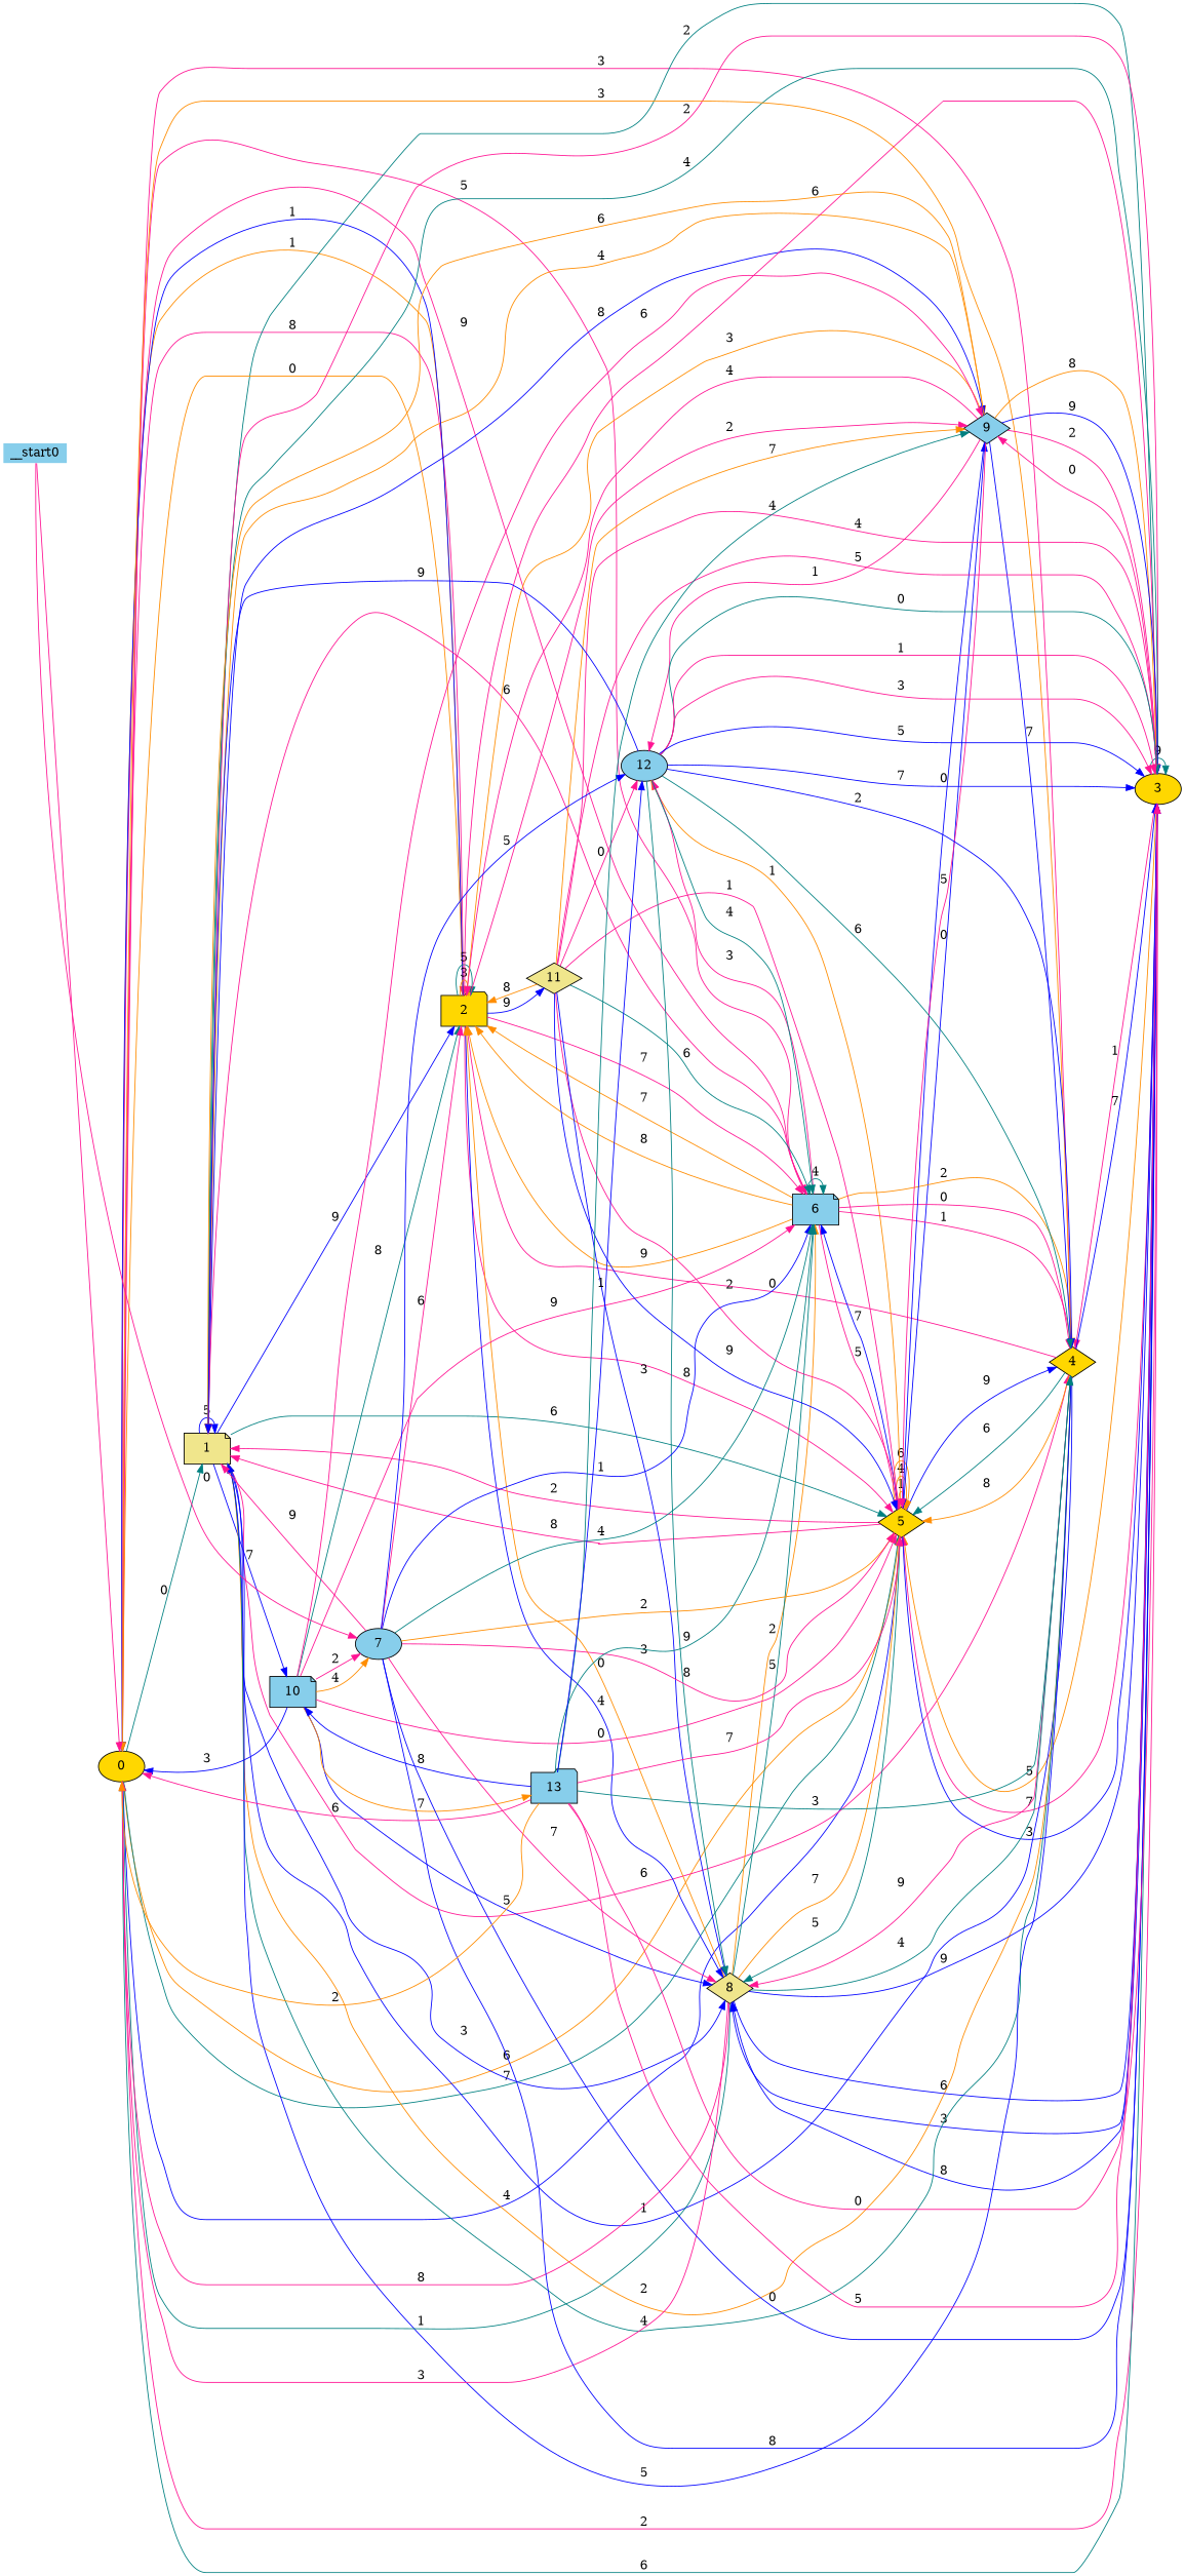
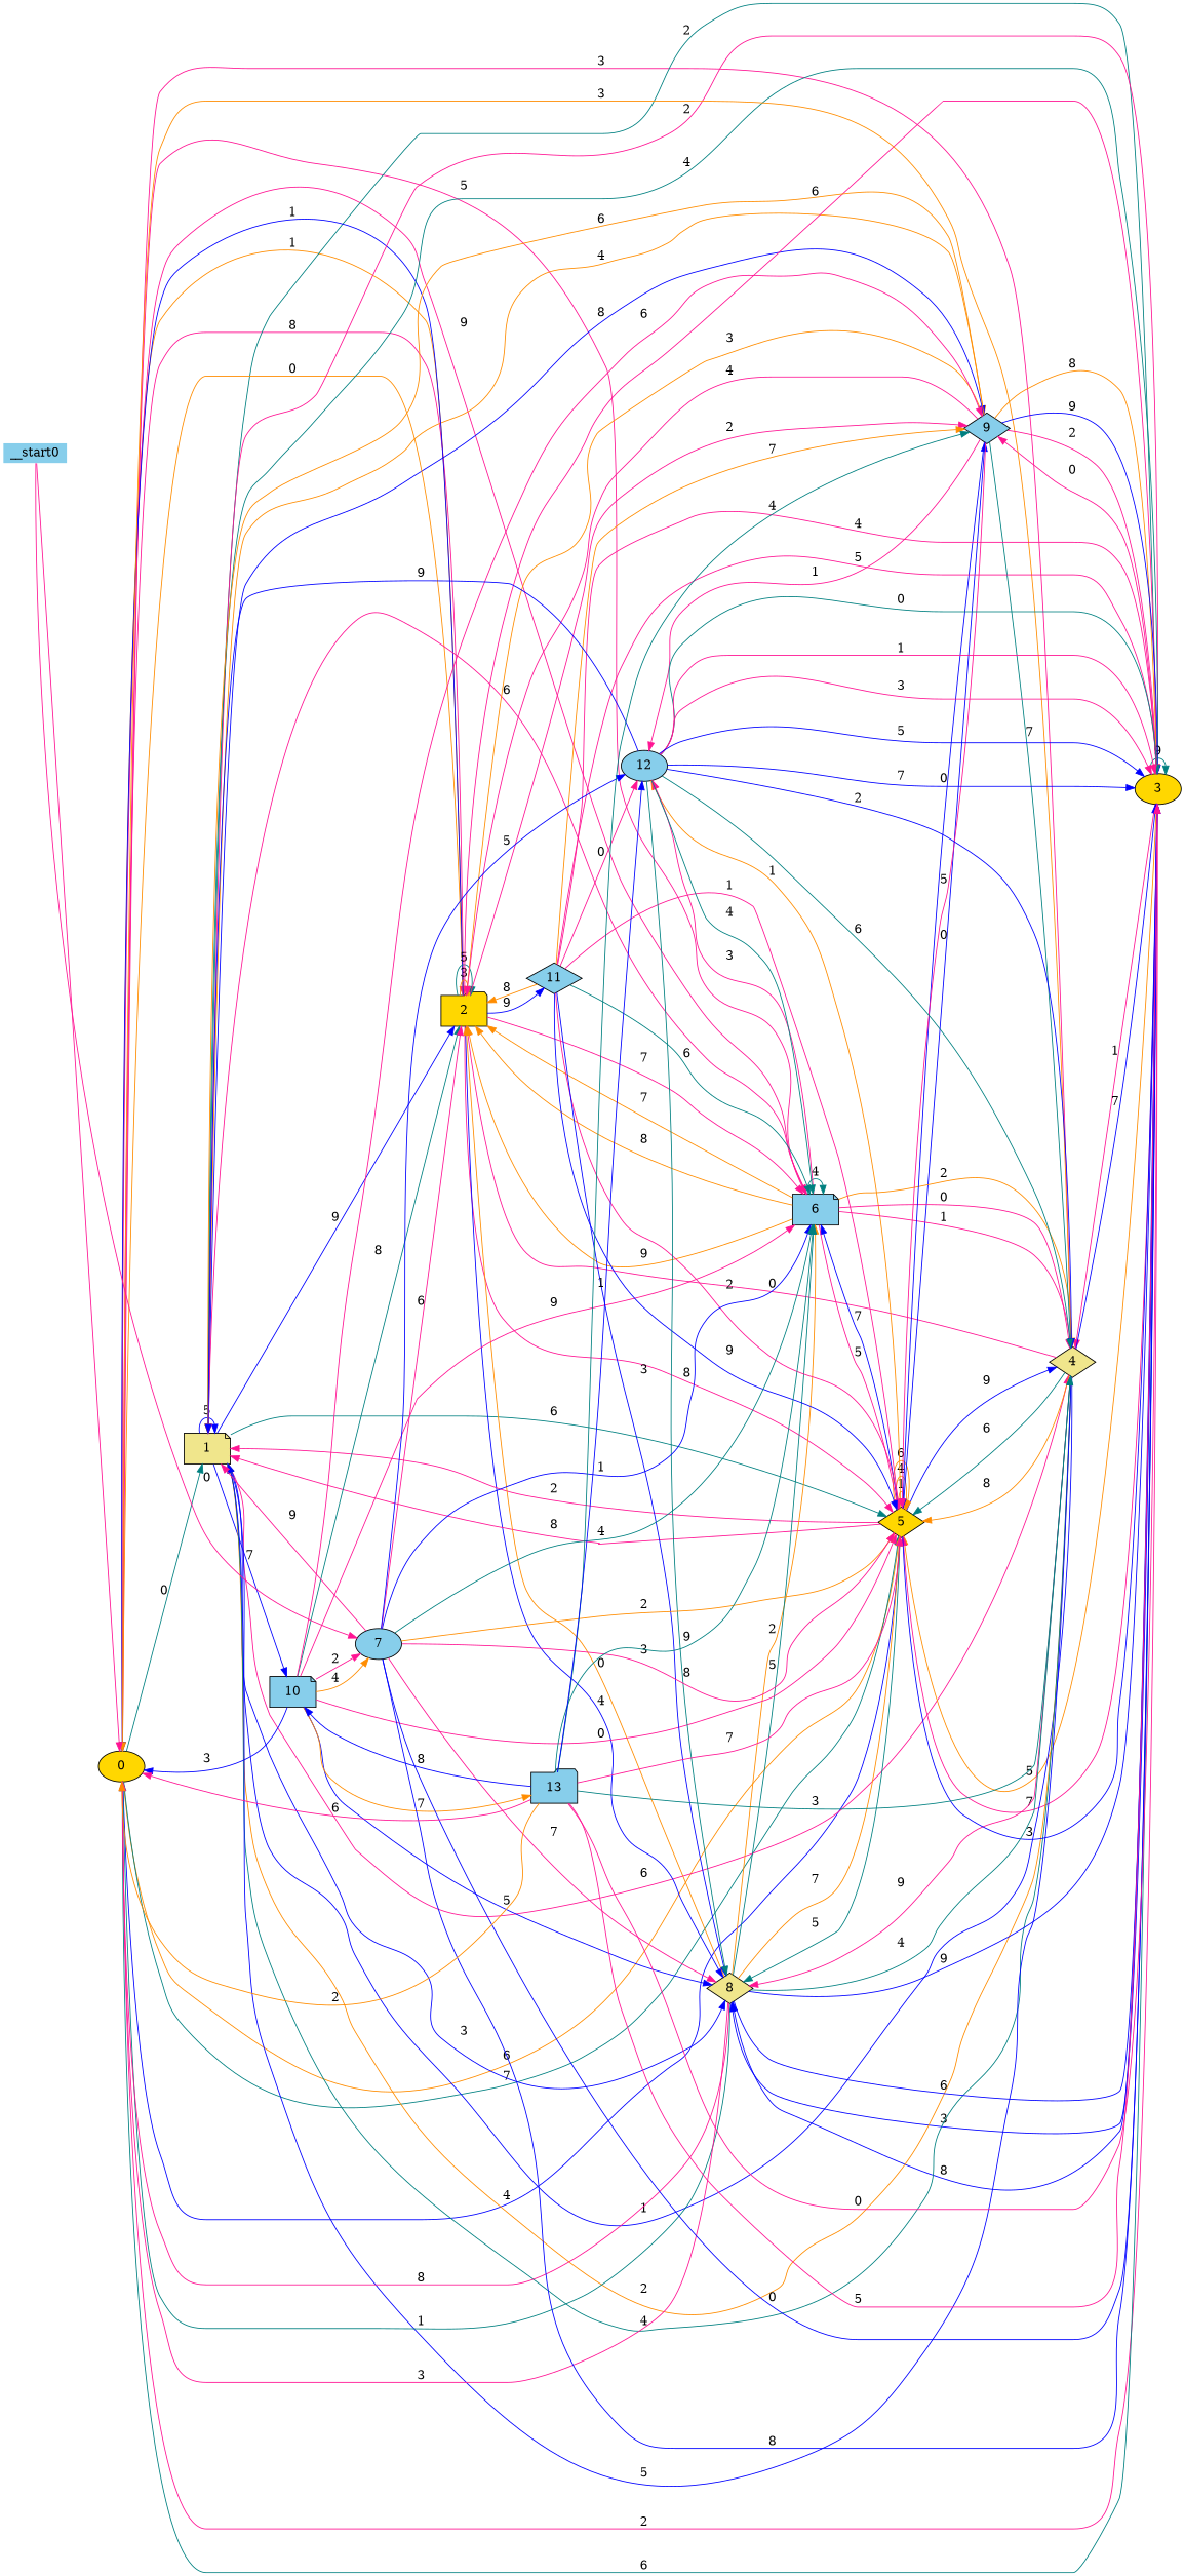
  digraph {
    rankdir=LR
    node [fillcolor=skyblue shape=diamond style=filled]
    edge [color=deeppink]
    n1 [fillcolor=gold label=0 shape=ellipse]
    n2 [fillcolor=khaki label=1 shape=note]
    n3 [fillcolor=gold label=2 shape=folder]
    n4 [fillcolor=gold label=3 shape=ellipse]
-   n5 [fillcolor=gold label=4]
+   n5 [fillcolor=khaki label=4]
    n6 [fillcolor=gold label=5]
    n7 [label=6 shape=note]
    n8 [fillcolor=khaki label=8]
    n9 [label=9]
    n10 [label=10 shape=note]
-   n11 [fillcolor=khaki label=11]
+   n11 [label=11]
    n12 [label=12 shape=ellipse]
    n13 [label=7 shape=ellipse]
    n14 [label=13 shape=folder]
    __start0 [height=0 shape=none width=0]
    n1 -> n2 [color=teal label=0]
    n1 -> n3 [color=darkorange label=1]
    n1 -> n3 [label=8]
    n1 -> n4 [label=2]
    n1 -> n5 [label=3]
    n1 -> n6 [color=blue label=4]
    n1 -> n6 [color=darkorange label=6]
    n1 -> n6 [color=teal label=7]
    n1 -> n7 [label=5]
    n1 -> n7 [label=9]
    n2 -> n2 [color=blue label=5]
    n2 -> n3 [color=blue label=9]
    n2 -> n4 [color=teal label=2]
    n2 -> n5 [label=6]
    n2 -> n6 [color=teal label=6]
    n2 -> n8 [color=blue label=3]
    n2 -> n9 [color=darkorange label=4]
    n2 -> n9 [color=blue label=8]
    n2 -> n10 [color=blue label=7]
    n3 -> n1 [color=darkorange label=0]
    n3 -> n1 [color=blue label=1]
    n3 -> n3 [color=darkorange label=3]
    n3 -> n3 [color=teal label=5]
    n3 -> n4 [label=6]
    n3 -> n6 [label=8]
    n3 -> n7 [label=7]
    n3 -> n8 [color=blue label=4]
    n3 -> n9 [label=2]
    n3 -> n11 [color=blue label=9]
    n4 -> n1 [color=teal label=6]
    n4 -> n2 [label=2]
    n4 -> n2 [color=teal label=4]
    n4 -> n4 [color=teal label=9]
    n4 -> n5 [label=1]
    n4 -> n6 [color=darkorange label=5]
    n4 -> n6 [label=7]
    n4 -> n8 [color=blue label=3]
    n4 -> n8 [color=blue label=8]
    n4 -> n9 [label=0]
    n5 -> n1 [color=darkorange label=3]
    n5 -> n2 [color=blue label=1]
    n5 -> n2 [color=darkorange label=2]
    n5 -> n2 [color=teal label=4]
    n5 -> n2 [color=blue label=5]
    n5 -> n3 [label=0]
    n5 -> n4 [color=blue label=7]
    n5 -> n6 [color=teal label=6]
    n5 -> n6 [color=darkorange label=8]
    n5 -> n8 [label=9]
    n6 -> n2 [label=2]
    n6 -> n2 [label=8]
    n6 -> n4 [color=blue label=3]
    n6 -> n5 [color=blue label=9]
    n6 -> n6 [color=darkorange label=1]
    n6 -> n6 [color=darkorange label=4]
    n6 -> n6 [color=darkorange label=6]
    n6 -> n7 [color=blue label=7]
    n6 -> n8 [color=teal label=5]
    n6 -> n9 [color=blue label=0]
    n6 -> n12 [color=darkorange label=1]
    n7 -> n2 [label=6]
    n7 -> n3 [color=darkorange label=7]
    n7 -> n3 [color=darkorange label=8]
    n7 -> n3 [color=darkorange label=9]
    n7 -> n5 [label=0]
    n7 -> n5 [label=1]
    n7 -> n5 [color=darkorange label=2]
    n7 -> n6 [label=5]
    n7 -> n7 [color=teal label=4]
    n7 -> n12 [label=3]
    n8 -> n1 [color=teal label=1]
    n8 -> n1 [label=3]
    n8 -> n1 [label=8]
    n8 -> n3 [color=darkorange label=0]
    n8 -> n4 [color=blue label=6]
    n8 -> n4 [color=blue label=9]
    n8 -> n5 [color=teal label=4]
    n8 -> n6 [color=darkorange label=7]
    n8 -> n7 [color=darkorange label=2]
    n8 -> n7 [color=teal label=5]
    n9 -> n2 [color=darkorange label=6]
    n9 -> n3 [color=darkorange label=3]
    n9 -> n3 [label=4]
    n9 -> n4 [label=2]
    n9 -> n4 [color=darkorange label=8]
    n9 -> n4 [color=blue label=9]
-   n9 -> n5 [color=blue label=7]
+   n9 -> n5 [color=teal label=7]
    n9 -> n6 [color=blue label=0]
    n9 -> n6 [label=5]
    n9 -> n12 [label=1]
    n10 -> n1 [color=blue label=3]
    n10 -> n3 [color=teal label=8]
    n10 -> n6 [label=0]
    n10 -> n7 [label=9]
    n10 -> n8 [color=blue label=5]
    n10 -> n9 [label=6]
    n10 -> n13 [label=2]
    n10 -> n13 [color=darkorange label=4]
    n10 -> n14 [color=darkorange label=7]
    n11 -> n3 [color=darkorange label=8]
    n11 -> n4 [label=4]
    n11 -> n4 [label=5]
    n11 -> n6 [label=1]
    n11 -> n6 [label=2]
    n11 -> n6 [color=blue label=9]
    n11 -> n7 [color=teal label=6]
    n11 -> n8 [color=blue label=3]
    n11 -> n9 [color=darkorange label=7]
    n11 -> n12 [label=0]
    n12 -> n2 [color=blue label=9]
    n12 -> n4 [color=teal label=0]
    n12 -> n4 [label=1]
    n12 -> n4 [label=3]
    n12 -> n4 [color=blue label=5]
    n12 -> n4 [color=blue label=7]
    n12 -> n5 [color=blue label=2]
    n12 -> n5 [color=teal label=6]
    n12 -> n7 [color=teal label=4]
    n12 -> n8 [color=teal label=8]
    n13 -> n2 [label=9]
    n13 -> n3 [label=6]
    n13 -> n4 [color=blue label=0]
    n13 -> n4 [color=blue label=8]
    n13 -> n6 [color=darkorange label=2]
    n13 -> n6 [label=3]
    n13 -> n7 [color=blue label=1]
    n13 -> n7 [color=teal label=4]
    n13 -> n8 [label=7]
    n13 -> n12 [color=blue label=5]
    n14 -> n1 [color=darkorange label=2]
    n14 -> n1 [label=6]
    n14 -> n4 [label=0]
    n14 -> n4 [label=5]
    n14 -> n5 [color=teal label=3]
    n14 -> n6 [label=7]
    n14 -> n7 [color=teal label=9]
    n14 -> n9 [color=teal label=4]
    n14 -> n10 [color=blue label=8]
    n14 -> n12 [color=blue label=1]
    __start0 -> n1
    __start0 -> n13 [label=0]
  }
